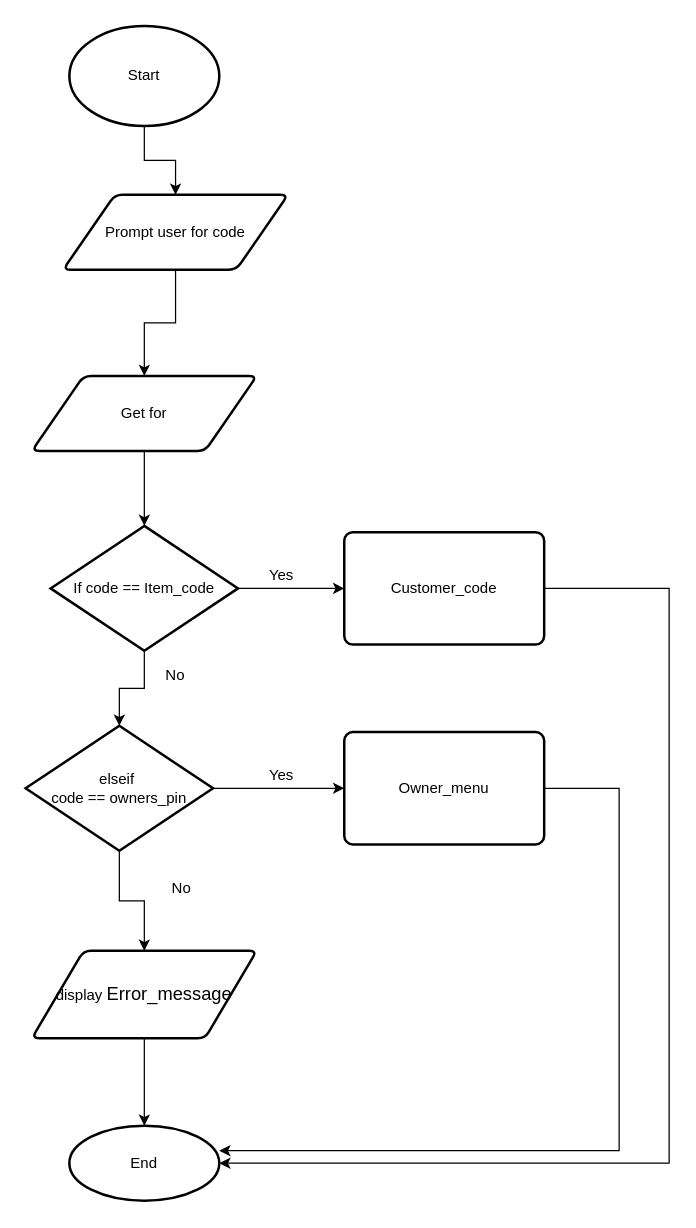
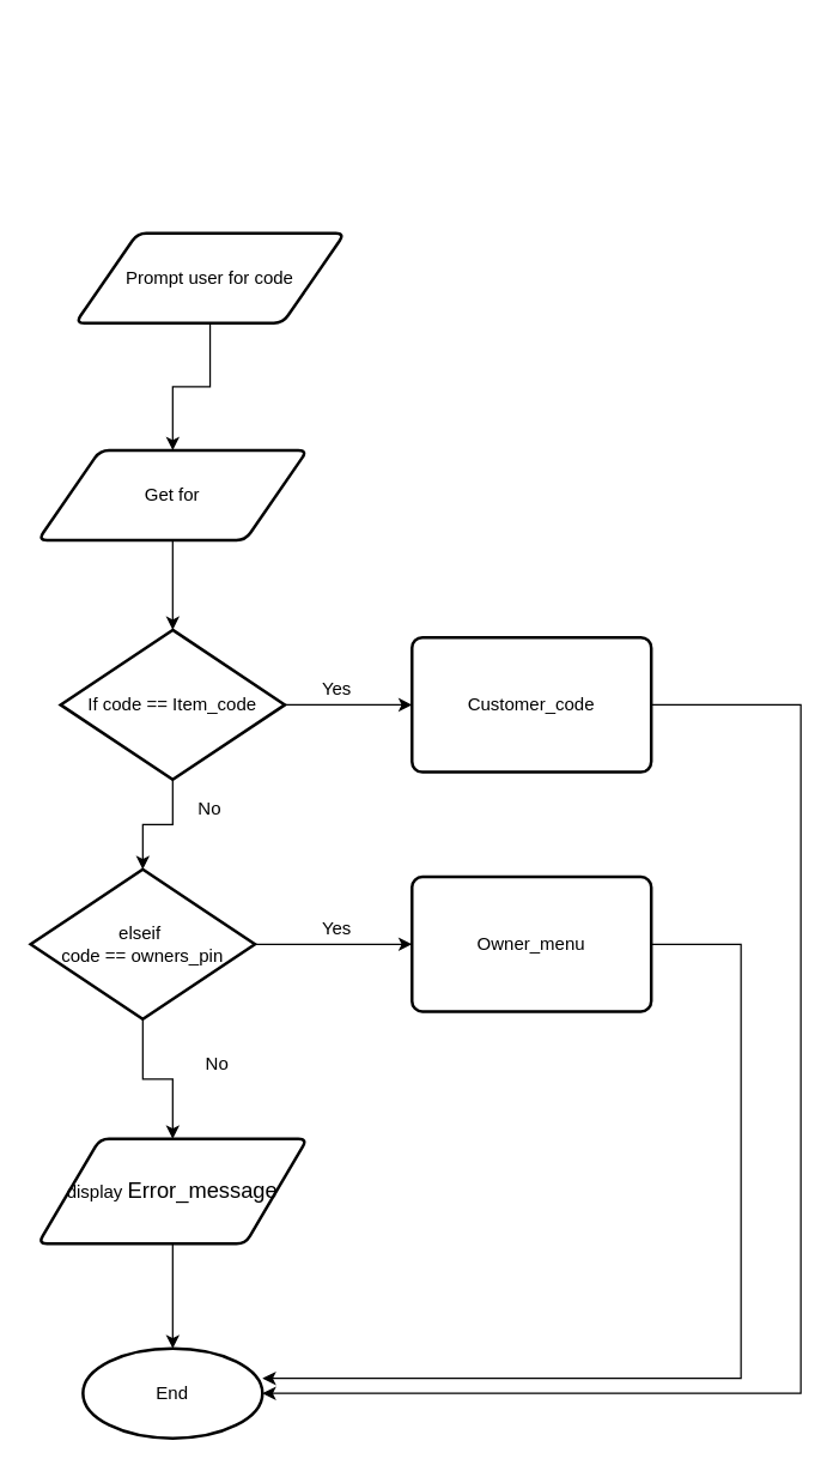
  <mxCell id="0" />
  <mxCell id="1" parent="0" />
- <mxCell id="2" value="" style="edgeStyle=orthogonalEdgeStyle;rounded=0;orthogonalLoop=1;jettySize=auto;html=1;" edge="1" parent="1" source="3" target="5"><mxGeometry relative="1" as="geometry" /></mxCell>
- <mxCell id="3" value="Start" style="strokeWidth=2;html=1;shape=mxgraph.flowchart.start_1;whiteSpace=wrap;" vertex="1" parent="1"><mxGeometry x="55" y="20" width="120" height="80" as="geometry" /></mxCell>
  <mxCell id="4" value="" style="edgeStyle=orthogonalEdgeStyle;rounded=0;orthogonalLoop=1;jettySize=auto;html=1;" edge="1" parent="1" source="5" target="7"><mxGeometry relative="1" as="geometry" /></mxCell>
  <mxCell id="5" value="Prompt user for code" style="shape=parallelogram;html=1;strokeWidth=2;perimeter=parallelogramPerimeter;whiteSpace=wrap;rounded=1;arcSize=12;size=0.23;" vertex="1" parent="1"><mxGeometry x="50" y="155" width="180" height="60" as="geometry" /></mxCell>
  <mxCell id="6" value="" style="edgeStyle=orthogonalEdgeStyle;rounded=0;orthogonalLoop=1;jettySize=auto;html=1;" edge="1" parent="1" source="7" target="12"><mxGeometry relative="1" as="geometry" /></mxCell>
  <mxCell id="7" value="Get for" style="shape=parallelogram;html=1;strokeWidth=2;perimeter=parallelogramPerimeter;whiteSpace=wrap;rounded=1;arcSize=12;size=0.23;" vertex="1" parent="1"><mxGeometry x="25" y="300" width="180" height="60" as="geometry" /></mxCell>
  <mxCell id="8" style="edgeStyle=orthogonalEdgeStyle;rounded=0;orthogonalLoop=1;jettySize=auto;html=1;entryX=1;entryY=0.5;entryDx=0;entryDy=0;entryPerimeter=0;" edge="1" parent="1" source="9" target="18"><mxGeometry relative="1" as="geometry"><Array as="points"><mxPoint x="535" y="470" /><mxPoint x="535" y="930" /></Array></mxGeometry></mxCell>
  <mxCell id="9" value="Customer_code" style="rounded=1;whiteSpace=wrap;html=1;absoluteArcSize=1;arcSize=14;strokeWidth=2;" vertex="1" parent="1"><mxGeometry x="275" y="425" width="160" height="90" as="geometry" /></mxCell>
  <mxCell id="10" value="" style="edgeStyle=orthogonalEdgeStyle;rounded=0;orthogonalLoop=1;jettySize=auto;html=1;" edge="1" parent="1" source="12" target="9"><mxGeometry relative="1" as="geometry" /></mxCell>
  <mxCell id="11" value="" style="edgeStyle=orthogonalEdgeStyle;rounded=0;orthogonalLoop=1;jettySize=auto;html=1;" edge="1" parent="1" source="12" target="15"><mxGeometry relative="1" as="geometry" /></mxCell>
  <mxCell id="12" value="&lt;span&gt;If code == Item_code&lt;/span&gt;" style="strokeWidth=2;html=1;shape=mxgraph.flowchart.decision;whiteSpace=wrap;" vertex="1" parent="1"><mxGeometry x="40" y="420" width="150" height="100" as="geometry" /></mxCell>
  <mxCell id="13" value="" style="edgeStyle=orthogonalEdgeStyle;rounded=0;orthogonalLoop=1;jettySize=auto;html=1;" edge="1" parent="1" source="15" target="17"><mxGeometry relative="1" as="geometry" /></mxCell>
  <mxCell id="14" value="" style="edgeStyle=orthogonalEdgeStyle;rounded=0;orthogonalLoop=1;jettySize=auto;html=1;" edge="1" parent="1" source="15" target="20"><mxGeometry relative="1" as="geometry" /></mxCell>
  <mxCell id="15" value="&lt;span&gt;elseif&amp;nbsp;&lt;/span&gt;&lt;br&gt;&lt;span&gt;code == owners_pin&lt;/span&gt;" style="strokeWidth=2;html=1;shape=mxgraph.flowchart.decision;whiteSpace=wrap;" vertex="1" parent="1"><mxGeometry x="20" y="580" width="150" height="100" as="geometry" /></mxCell>
  <mxCell id="16" style="edgeStyle=orthogonalEdgeStyle;rounded=0;orthogonalLoop=1;jettySize=auto;html=1;entryX=1;entryY=0.333;entryDx=0;entryDy=0;entryPerimeter=0;" edge="1" parent="1" source="17" target="18"><mxGeometry relative="1" as="geometry"><Array as="points"><mxPoint x="495" y="630" /><mxPoint x="495" y="920" /></Array></mxGeometry></mxCell>
  <mxCell id="17" value="Owner_menu" style="rounded=1;whiteSpace=wrap;html=1;absoluteArcSize=1;arcSize=14;strokeWidth=2;" vertex="1" parent="1"><mxGeometry x="275" y="585" width="160" height="90" as="geometry" /></mxCell>
  <mxCell id="18" value="End" style="strokeWidth=2;html=1;shape=mxgraph.flowchart.start_1;whiteSpace=wrap;" vertex="1" parent="1"><mxGeometry x="55" y="900" width="120" height="60" as="geometry" /></mxCell>
  <mxCell id="19" value="" style="edgeStyle=orthogonalEdgeStyle;rounded=0;orthogonalLoop=1;jettySize=auto;html=1;" edge="1" parent="1" source="20" target="18"><mxGeometry relative="1" as="geometry" /></mxCell>
  <mxCell id="20" value="display&amp;nbsp;&lt;span lang=&quot;EN-GB&quot; style=&quot;font-size: 11.0pt ; line-height: 107% ; font-family: &amp;#34;calibri&amp;#34; , sans-serif&quot;&gt;Error_message&lt;/span&gt;" style="shape=parallelogram;html=1;strokeWidth=2;perimeter=parallelogramPerimeter;whiteSpace=wrap;rounded=1;arcSize=12;size=0.23;" vertex="1" parent="1"><mxGeometry x="25" y="760" width="180" height="70" as="geometry" /></mxCell>
  <mxCell id="21" value="Yes" style="text;html=1;strokeColor=none;fillColor=none;align=center;verticalAlign=middle;whiteSpace=wrap;rounded=0;" vertex="1" parent="1"><mxGeometry x="205" y="450" width="40" height="20" as="geometry" /></mxCell>
  <mxCell id="22" value="No" style="text;html=1;strokeColor=none;fillColor=none;align=center;verticalAlign=middle;whiteSpace=wrap;rounded=0;" vertex="1" parent="1"><mxGeometry x="120" y="530" width="40" height="20" as="geometry" /></mxCell>
  <mxCell id="23" value="No" style="text;html=1;strokeColor=none;fillColor=none;align=center;verticalAlign=middle;whiteSpace=wrap;rounded=0;" vertex="1" parent="1"><mxGeometry x="125" y="700" width="40" height="20" as="geometry" /></mxCell>
  <mxCell id="24" value="Yes" style="text;html=1;strokeColor=none;fillColor=none;align=center;verticalAlign=middle;whiteSpace=wrap;rounded=0;" vertex="1" parent="1"><mxGeometry x="205" y="610" width="40" height="20" as="geometry" /></mxCell>
